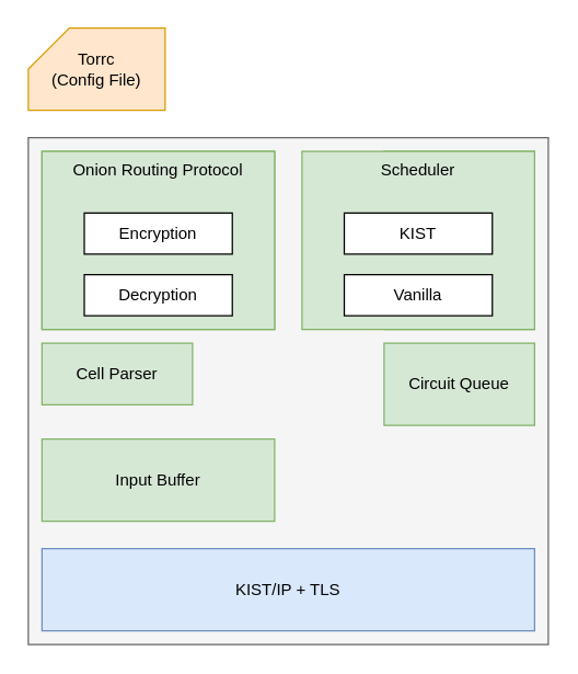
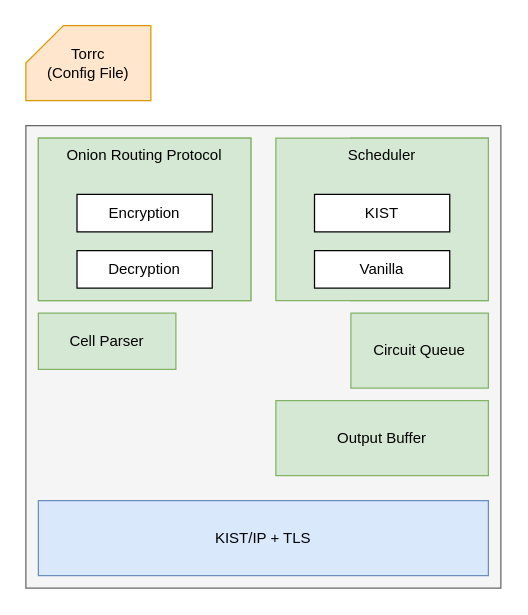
  <mxCell id="0" />
  <mxCell id="1" parent="0" />
  <mxCell id="2" value="" style="rounded=0;whiteSpace=wrap;html=1;fillColor=#f5f5f5;fontColor=#333333;strokeColor=#666666;" vertex="1" parent="1"><mxGeometry x="20" y="100" width="380" height="370" as="geometry" /></mxCell>
  <mxCell id="3" value="KIST/IP + TLS" style="rounded=0;whiteSpace=wrap;html=1;fillColor=#dae8fc;strokeColor=#6c8ebf;" vertex="1" parent="1"><mxGeometry x="30" y="400" width="360" height="60" as="geometry" /></mxCell>
  <mxCell id="4" value="Circuit Queue" style="rounded=0;whiteSpace=wrap;html=1;fillColor=#d5e8d4;strokeColor=#82b366;" vertex="1" parent="1"><mxGeometry x="280" y="250" width="110" height="60" as="geometry" /></mxCell>
  <mxCell id="5" value="Torrc&lt;div&gt;(Config File)&lt;/div&gt;" style="shape=card;whiteSpace=wrap;html=1;fillColor=#ffe6cc;strokeColor=#d79b00;" vertex="1" parent="1"><mxGeometry x="20" y="20" width="100" height="60" as="geometry" /></mxCell>
- <mxCell id="6" value="Input Buffer" style="rounded=0;whiteSpace=wrap;html=1;fillColor=#d5e8d4;strokeColor=#82b366;" vertex="1" parent="1"><mxGeometry x="30" y="320" width="170" height="60" as="geometry" /></mxCell>
+ <mxCell id="7" value="Output Buffer" style="rounded=0;whiteSpace=wrap;html=1;fillColor=#d5e8d4;strokeColor=#82b366;" vertex="1" parent="1"><mxGeometry x="220" y="320" width="170" height="60" as="geometry" /></mxCell>
  <mxCell id="8" value="Cell Parser" style="rounded=0;whiteSpace=wrap;html=1;fillColor=#d5e8d4;strokeColor=#82b366;" vertex="1" parent="1"><mxGeometry x="30" y="250" width="110" height="45" as="geometry" /></mxCell>
  <mxCell id="9" value="" style="group;fillColor=#d5e8d4;strokeColor=#82b366;" vertex="1" connectable="0" parent="1"><mxGeometry x="30" y="110" width="170" height="130" as="geometry" /></mxCell>
  <mxCell id="10" value="Onion Routing Protocol" style="rounded=0;whiteSpace=wrap;html=1;verticalAlign=top;fillColor=#d5e8d4;strokeColor=#82b366;" vertex="1" parent="9"><mxGeometry width="170" height="130" as="geometry" /></mxCell>
  <mxCell id="11" value="Encryption" style="rounded=0;whiteSpace=wrap;html=1;" vertex="1" parent="9"><mxGeometry x="30.909" y="45" width="108.182" height="30" as="geometry" /></mxCell>
  <mxCell id="12" value="Decryption" style="rounded=0;whiteSpace=wrap;html=1;" vertex="1" parent="9"><mxGeometry x="30.909" y="90" width="108.182" height="30" as="geometry" /></mxCell>
  <mxCell id="13" value="" style="group;fillColor=#d5e8d4;strokeColor=#82b366;" vertex="1" connectable="0" parent="1"><mxGeometry x="280" y="110" width="110" height="130" as="geometry" /></mxCell>
  <mxCell id="14" value="" style="group" vertex="1" connectable="0" parent="13"><mxGeometry x="-60" width="170" height="130" as="geometry" /></mxCell>
  <mxCell id="15" value="Scheduler" style="rounded=0;whiteSpace=wrap;html=1;labelPosition=center;verticalLabelPosition=middle;align=center;verticalAlign=top;fillColor=#d5e8d4;strokeColor=#82b366;" vertex="1" parent="14"><mxGeometry width="170" height="130" as="geometry" /></mxCell>
  <mxCell id="16" value="KIST" style="rounded=0;whiteSpace=wrap;html=1;" vertex="1" parent="14"><mxGeometry x="30.909" y="45" width="108.182" height="30" as="geometry" /></mxCell>
  <mxCell id="17" value="Vanilla" style="rounded=0;whiteSpace=wrap;html=1;" vertex="1" parent="14"><mxGeometry x="30.909" y="90" width="108.182" height="30" as="geometry" /></mxCell>
